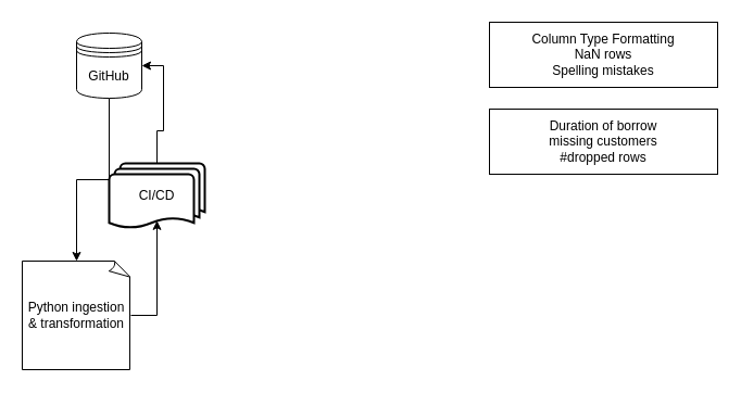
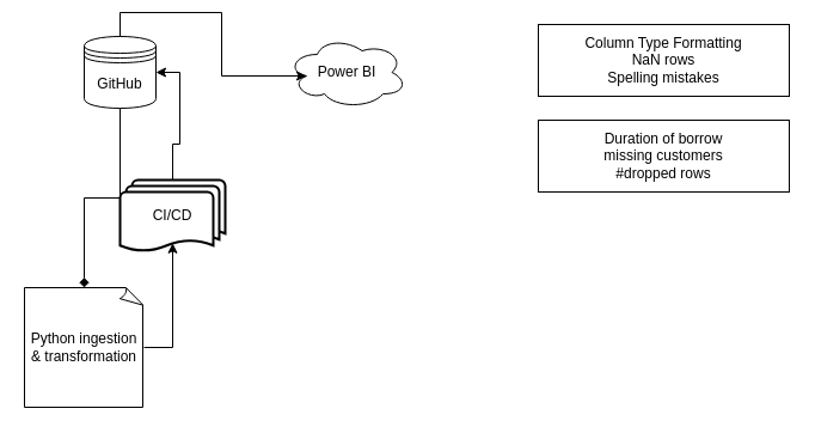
  <mxCell id="0" />
  <mxCell id="1" parent="0" />
- <mxCell id="2" style="edgeStyle=orthogonalEdgeStyle;rounded=0;orthogonalLoop=1;jettySize=auto;html=1;exitX=0.5;exitY=1;exitDx=0;exitDy=0;" edge="1" parent="1" source="3" target="4"><mxGeometry relative="1" as="geometry" /></mxCell>
+ <mxCell id="2" style="edgeStyle=orthogonalEdgeStyle;rounded=0;orthogonalLoop=1;jettySize=auto;html=1;exitX=0.5;exitY=1;exitDx=0;exitDy=0;endArrow=diamond;" edge="1" parent="1" source="3" target="4"><mxGeometry relative="1" as="geometry" /></mxCell>
  <mxCell id="3" value="GitHub" style="shape=datastore;whiteSpace=wrap;html=1;" vertex="1" parent="1"><mxGeometry x="70" y="30" width="60" height="60" as="geometry" /></mxCell>
  <mxCell id="4" value="Python ingestion &amp;amp; transformation" style="whiteSpace=wrap;html=1;shape=mxgraph.basic.document" vertex="1" parent="1"><mxGeometry x="20" y="240" width="100" height="100" as="geometry" /></mxCell>
  <mxCell id="5" style="edgeStyle=orthogonalEdgeStyle;rounded=0;orthogonalLoop=1;jettySize=auto;html=1;exitX=0.5;exitY=0;exitDx=0;exitDy=0;exitPerimeter=0;entryX=1;entryY=0.5;entryDx=0;entryDy=0;" edge="1" parent="1" source="6" target="3"><mxGeometry relative="1" as="geometry" /></mxCell>
  <mxCell id="6" value="CI/CD" style="strokeWidth=2;html=1;shape=mxgraph.flowchart.multi-document;whiteSpace=wrap;" vertex="1" parent="1"><mxGeometry x="100" y="150" width="88" height="60" as="geometry" /></mxCell>
  <mxCell id="7" style="edgeStyle=orthogonalEdgeStyle;rounded=0;orthogonalLoop=1;jettySize=auto;html=1;exitX=1;exitY=0.5;exitDx=0;exitDy=0;exitPerimeter=0;entryX=0.5;entryY=0.88;entryDx=0;entryDy=0;entryPerimeter=0;" edge="1" parent="1" source="4" target="6"><mxGeometry relative="1" as="geometry" /></mxCell>
+ <mxCell id="8" value="Power BI" style="ellipse;shape=cloud;whiteSpace=wrap;html=1;align=center;" vertex="1" parent="1"><mxGeometry x="240" y="30" width="100" height="60" as="geometry" /></mxCell>
+ <mxCell id="9" style="edgeStyle=orthogonalEdgeStyle;rounded=0;orthogonalLoop=1;jettySize=auto;html=1;exitX=0.5;exitY=0;exitDx=0;exitDy=0;entryX=0.16;entryY=0.55;entryDx=0;entryDy=0;entryPerimeter=0;" edge="1" parent="1" source="3" target="8"><mxGeometry relative="1" as="geometry" /></mxCell>
  <mxCell id="10" value="Column Type Formatting&lt;div&gt;NaN rows&lt;/div&gt;&lt;div&gt;Spelling mistakes&lt;/div&gt;" style="rounded=0;whiteSpace=wrap;html=1;" vertex="1" parent="1"><mxGeometry x="450" y="20" width="210" height="60" as="geometry" /></mxCell>
  <mxCell id="11" value="Duration of borrow&lt;div&gt;missing customers&lt;/div&gt;&lt;div&gt;#dropped rows&lt;/div&gt;" style="rounded=0;whiteSpace=wrap;html=1;" vertex="1" parent="1"><mxGeometry x="450" y="100" width="210" height="60" as="geometry" /></mxCell>
